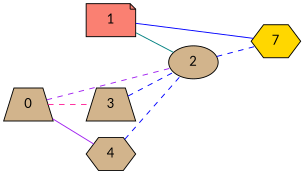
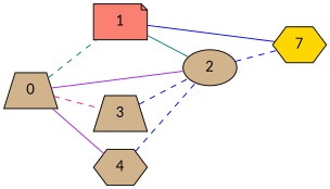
  graph {
    fontname=Lato
    rankdir=LR
    splines=line
    node [fillcolor=tan fontname=Lato shape=hexagon style=filled]
    edge [color=blue fontname=Lato style=dashed]
    1 [fillcolor=salmon shape=note]
    2 [shape=ellipse]
    n3 [fillcolor=gold label=7]
    0 [shape=trapezium]
    3 [shape=trapezium]
    4
    1 -- 2 [color=teal style=solid]
    1 -- n3 [style=solid]
    2 -- n3
-   0 -- 2 [color=purple]
+   0 -- 1 [color=teal]
+   0 -- 2 [color=purple style=solid]
    0 -- 3 [color=deeppink]
    0 -- 4 [color=purple style=solid]
    3 -- 2
    4 -- 2
  }
